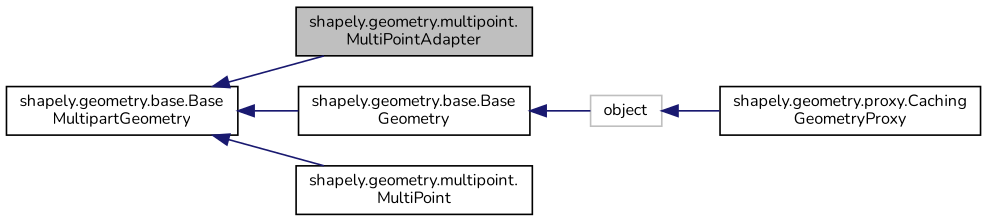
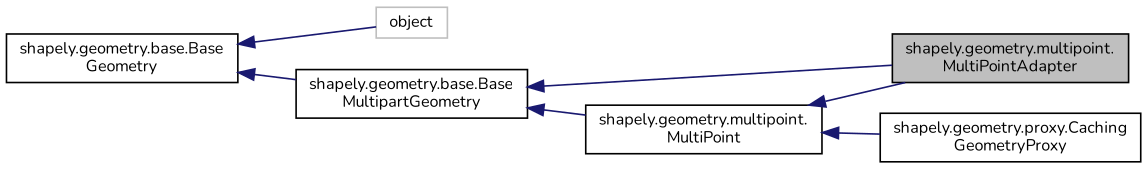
  digraph {
    fontname=Nunito
    rankdir=LR
    node [color=black fillcolor=white fontname=Nunito fontsize=10 shape=record style=filled]
    edge [color=midnightblue dir=back fontname=Nunito fontsize=10 labelfontname=Helvetica labelfontsize=10 style=solid]
    n1 [fillcolor=grey75 fontcolor=black height=0.2 label="shapely.geometry.multipoint.\lMultiPointAdapter" width=0.4]
    n2 [height=0.2 label="shapely.geometry.proxy.Caching\lGeometryProxy" width=0.4]
    n3 [color=grey75 height=0.2 label=object width=0.4]
    n4 [height=0.2 label="shapely.geometry.base.Base\lGeometry" width=0.4]
    n5 [height=0.2 label="shapely.geometry.base.Base\lMultipartGeometry" width=0.4]
    n6 [height=0.2 label="shapely.geometry.multipoint.\lMultiPoint" width=0.4]
-   n3 -> n2
+   n6 -> n2
    n4 -> n3
-   n5 -> n4
+   n4 -> n5
    n5 -> n1
    n5 -> n6
+   n6 -> n1
  }
